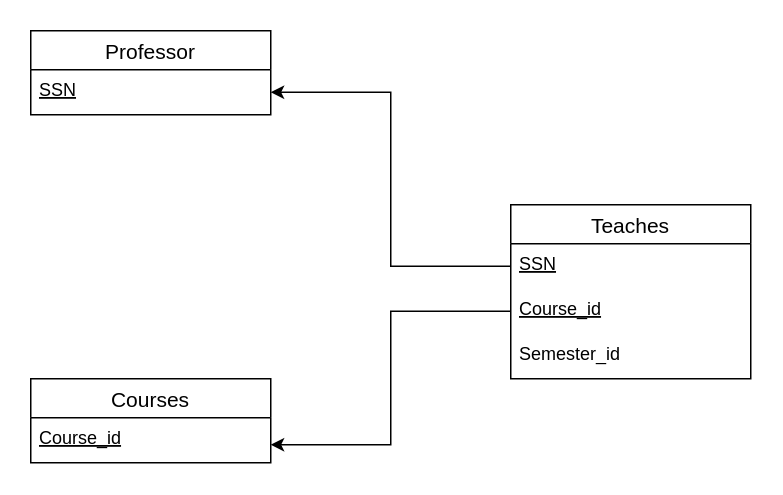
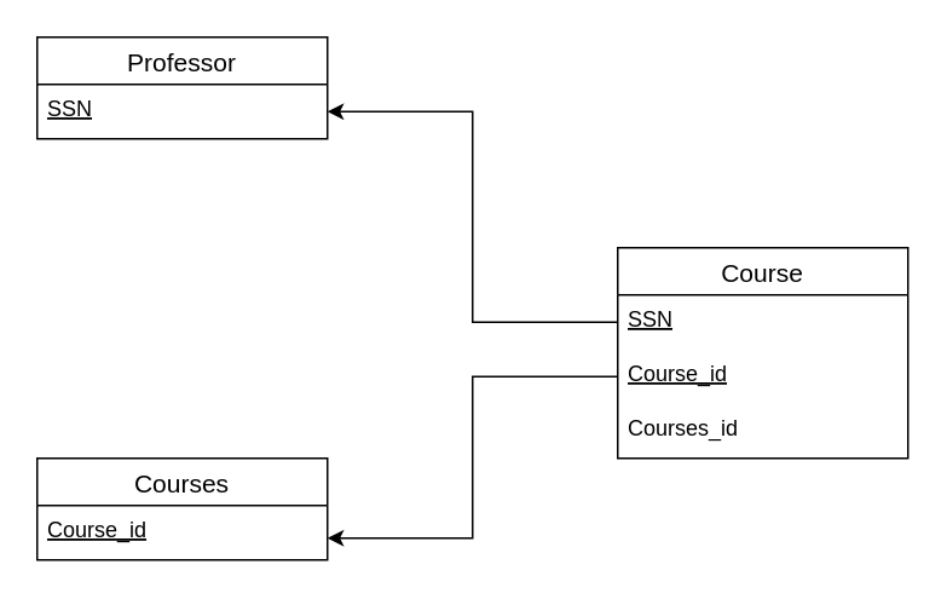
  <mxCell id="0" />
  <mxCell id="1" parent="0" />
- <mxCell id="2" value="Teaches" style="swimlane;fontStyle=0;childLayout=stackLayout;horizontal=1;startSize=26;horizontalStack=0;resizeParent=1;resizeParentMax=0;resizeLast=0;collapsible=1;marginBottom=0;align=center;fontSize=14;" parent="1" vertex="1"><mxGeometry x="340" y="136" width="160" height="116" as="geometry" /></mxCell>
+ <mxCell id="2" value="Course" style="swimlane;fontStyle=0;childLayout=stackLayout;horizontal=1;startSize=26;horizontalStack=0;resizeParent=1;resizeParentMax=0;resizeLast=0;collapsible=1;marginBottom=0;align=center;fontSize=14;" parent="1" vertex="1"><mxGeometry x="340" y="136" width="160" height="116" as="geometry" /></mxCell>
  <mxCell id="3" value="SSN" style="text;strokeColor=none;fillColor=none;spacingLeft=4;spacingRight=4;overflow=hidden;rotatable=0;points=[[0,0.5],[1,0.5]];portConstraint=eastwest;fontSize=12;fontStyle=4" parent="2" vertex="1"><mxGeometry y="26" width="160" height="30" as="geometry" /></mxCell>
  <mxCell id="4" value="Course_id" style="text;strokeColor=none;fillColor=none;spacingLeft=4;spacingRight=4;overflow=hidden;rotatable=0;points=[[0,0.5],[1,0.5]];portConstraint=eastwest;fontSize=12;fontStyle=4" parent="2" vertex="1"><mxGeometry y="56" width="160" height="30" as="geometry" /></mxCell>
- <mxCell id="5" value="Semester_id" style="text;strokeColor=none;fillColor=none;spacingLeft=4;spacingRight=4;overflow=hidden;rotatable=0;points=[[0,0.5],[1,0.5]];portConstraint=eastwest;fontSize=12;" parent="2" vertex="1"><mxGeometry y="86" width="160" height="30" as="geometry" /></mxCell>
+ <mxCell id="5" value="Courses_id" style="text;strokeColor=none;fillColor=none;spacingLeft=4;spacingRight=4;overflow=hidden;rotatable=0;points=[[0,0.5],[1,0.5]];portConstraint=eastwest;fontSize=12;" parent="2" vertex="1"><mxGeometry y="86" width="160" height="30" as="geometry" /></mxCell>
  <mxCell id="6" value="Courses" style="swimlane;fontStyle=0;childLayout=stackLayout;horizontal=1;startSize=26;horizontalStack=0;resizeParent=1;resizeParentMax=0;resizeLast=0;collapsible=1;marginBottom=0;align=center;fontSize=14;" parent="1" vertex="1"><mxGeometry x="20" y="252" width="160" height="56" as="geometry" /></mxCell>
  <mxCell id="7" value="Course_id" style="text;strokeColor=none;fillColor=none;spacingLeft=4;spacingRight=4;overflow=hidden;rotatable=0;points=[[0,0.5],[1,0.5]];portConstraint=eastwest;fontSize=12;fontStyle=4" parent="6" vertex="1"><mxGeometry y="26" width="160" height="30" as="geometry" /></mxCell>
  <mxCell id="8" value="Professor" style="swimlane;fontStyle=0;childLayout=stackLayout;horizontal=1;startSize=26;horizontalStack=0;resizeParent=1;resizeParentMax=0;resizeLast=0;collapsible=1;marginBottom=0;align=center;fontSize=14;" parent="1" vertex="1"><mxGeometry x="20" y="20" width="160" height="56" as="geometry" /></mxCell>
  <mxCell id="9" value="SSN" style="text;strokeColor=none;fillColor=none;spacingLeft=4;spacingRight=4;overflow=hidden;rotatable=0;points=[[0,0.5],[1,0.5]];portConstraint=eastwest;fontSize=12;fontStyle=4" parent="8" vertex="1"><mxGeometry y="26" width="160" height="30" as="geometry" /></mxCell>
  <mxCell id="10" style="edgeStyle=orthogonalEdgeStyle;rounded=0;orthogonalLoop=1;jettySize=auto;html=1;exitX=0;exitY=0.5;exitDx=0;exitDy=0;" edge="1" parent="1" source="3" target="9"><mxGeometry relative="1" as="geometry" /></mxCell>
  <mxCell id="11" style="edgeStyle=orthogonalEdgeStyle;rounded=0;orthogonalLoop=1;jettySize=auto;html=1;exitX=0;exitY=0.5;exitDx=0;exitDy=0;" edge="1" parent="1" source="4" target="6"><mxGeometry relative="1" as="geometry"><Array as="points"><mxPoint x="260" y="207" /><mxPoint x="260" y="296" /></Array></mxGeometry></mxCell>
